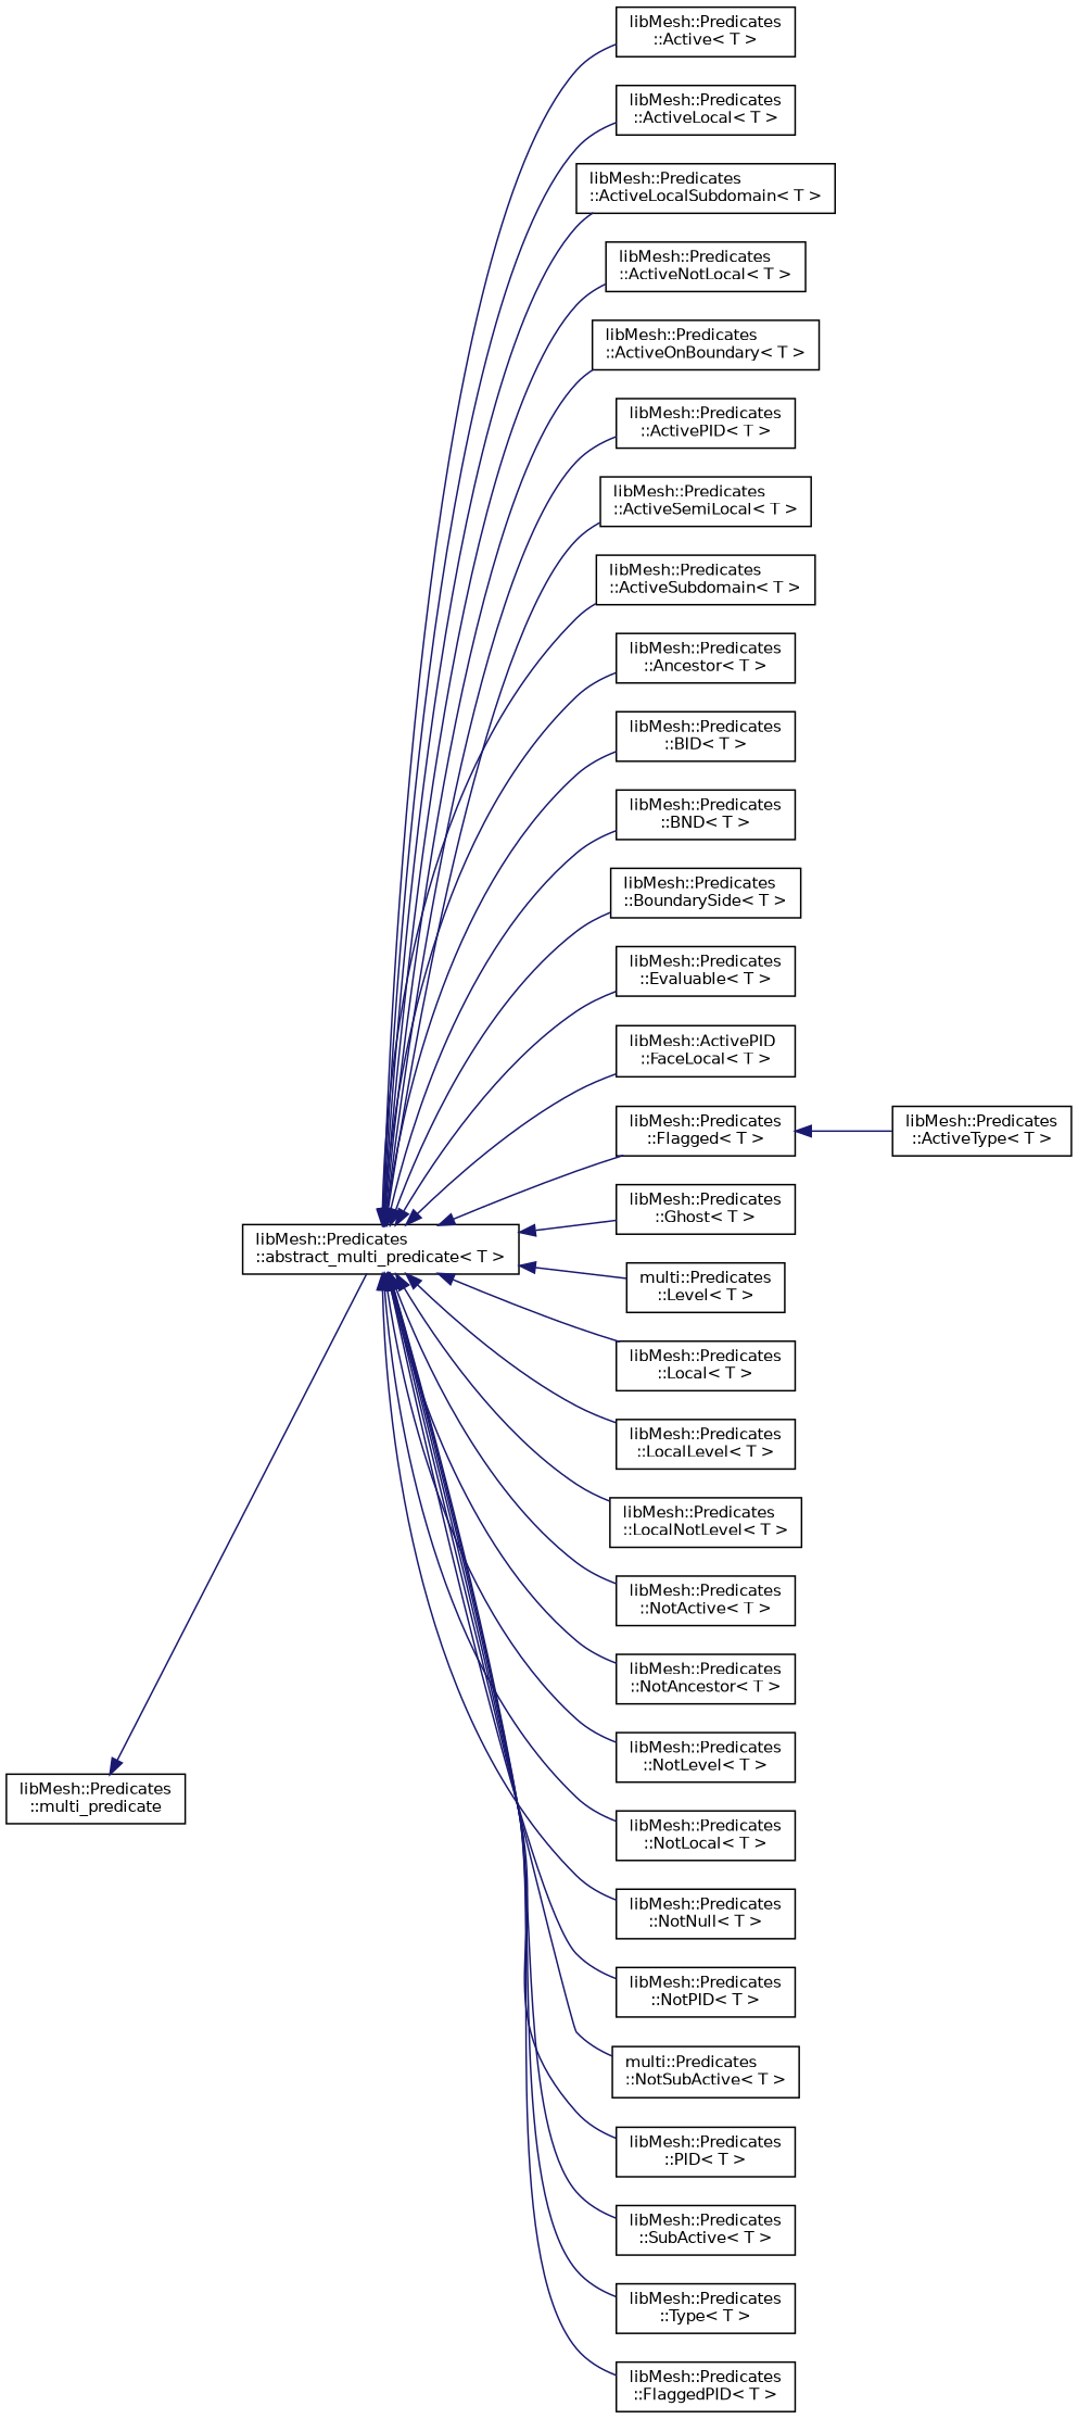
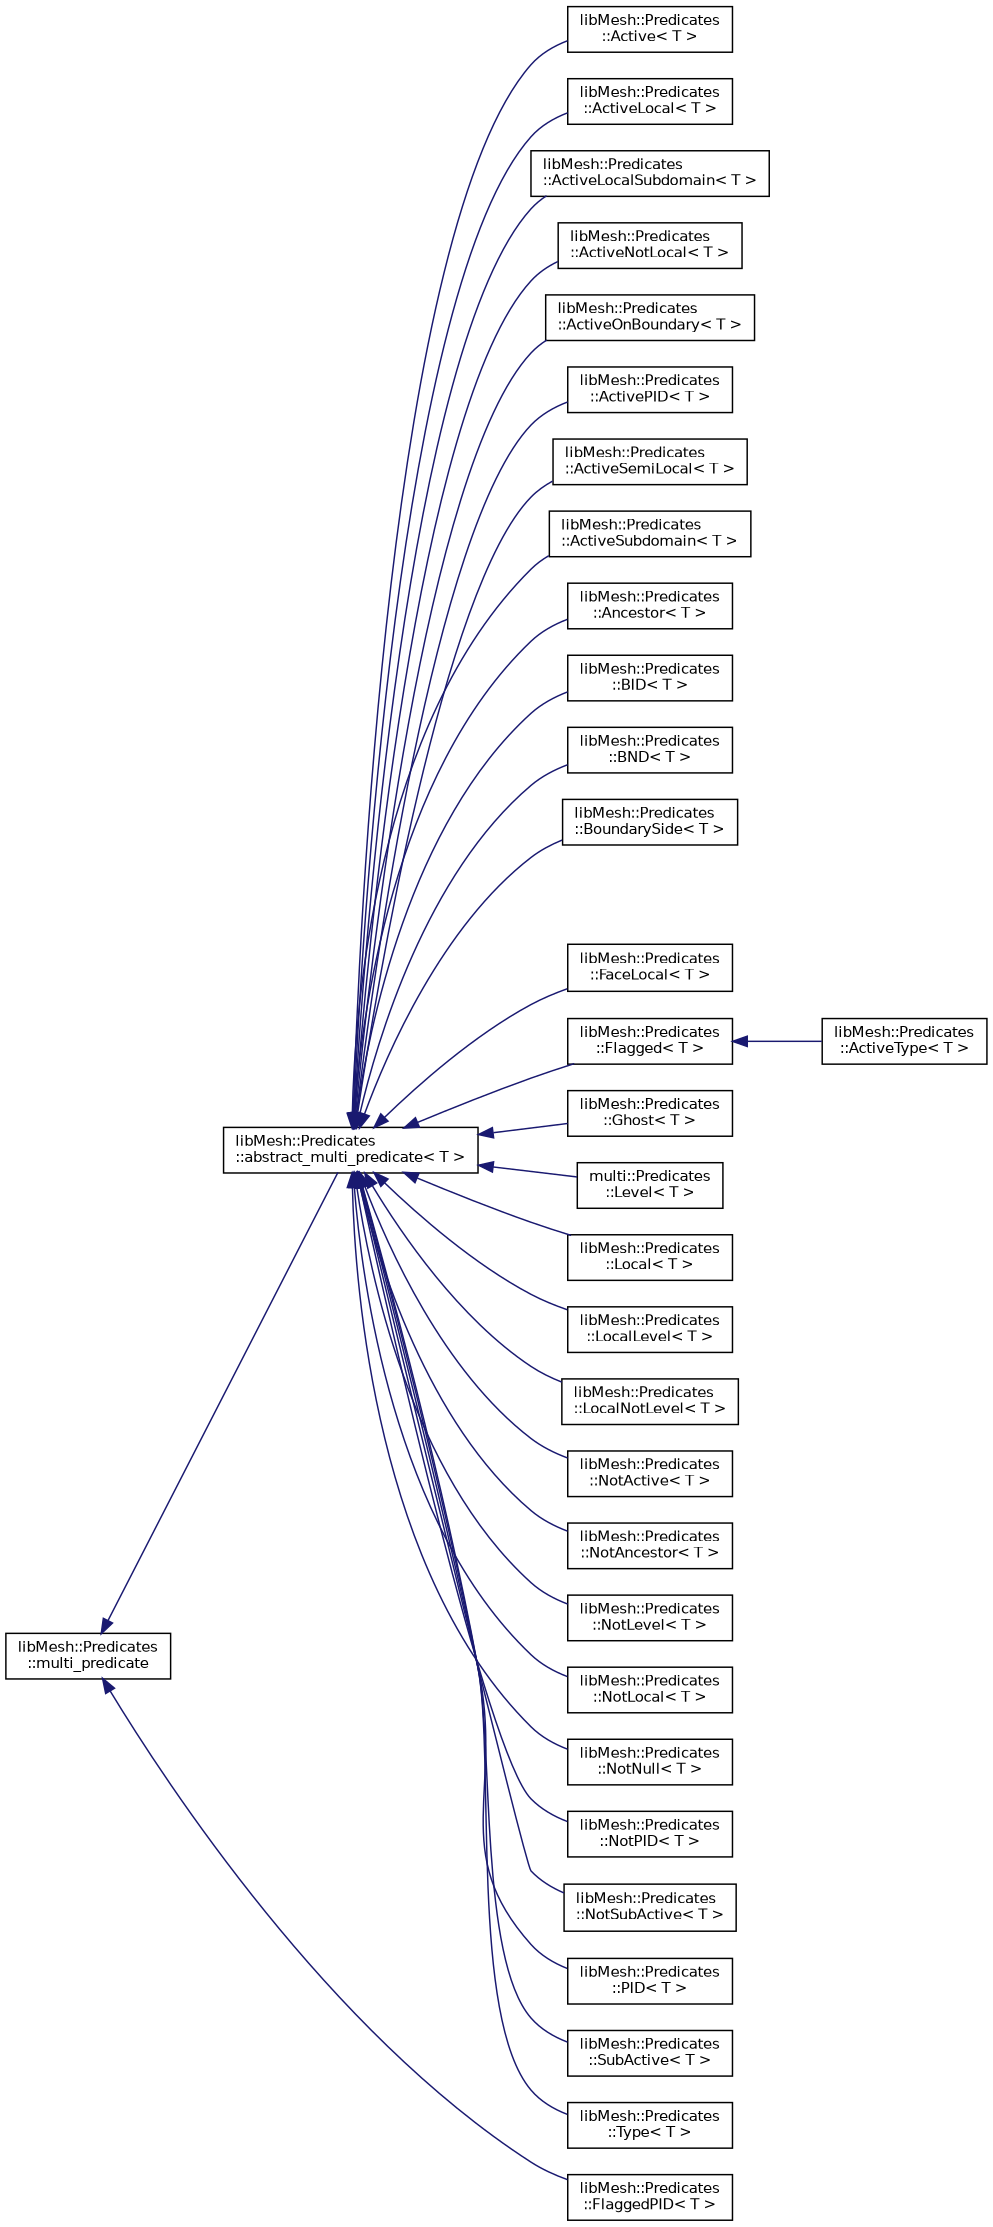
  digraph {
    rankdir=LR
    node [color=black fillcolor=white fontname=Helvetica fontsize=10 shape=record style=filled]
    edge [color=midnightblue dir=back fontname=Helvetica fontsize=10 labelfontname=Helvetica labelfontsize=10 style=solid]
    n1 [height=0.2 label="libMesh::Predicates\l::multi_predicate" width=0.4]
    n2 [height=0.2 label="libMesh::Predicates\l::abstract_multi_predicate\< T \>" width=0.4]
    n3 [height=0.2 label="libMesh::Predicates\l::Active\< T \>" width=0.4]
    n4 [height=0.2 label="libMesh::Predicates\l::ActiveLocal\< T \>" width=0.4]
    n5 [height=0.2 label="libMesh::Predicates\l::ActiveLocalSubdomain\< T \>" width=0.4]
    n6 [height=0.2 label="libMesh::Predicates\l::ActiveNotLocal\< T \>" width=0.4]
    n7 [height=0.2 label="libMesh::Predicates\l::ActiveOnBoundary\< T \>" width=0.4]
    n8 [height=0.2 label="libMesh::Predicates\l::ActivePID\< T \>" width=0.4]
    n9 [height=0.2 label="libMesh::Predicates\l::ActiveSemiLocal\< T \>" width=0.4]
    n10 [height=0.2 label="libMesh::Predicates\l::ActiveSubdomain\< T \>" width=0.4]
    n11 [height=0.2 label="libMesh::Predicates\l::Ancestor\< T \>" width=0.4]
    n12 [height=0.2 label="libMesh::Predicates\l::BID\< T \>" width=0.4]
    n13 [height=0.2 label="libMesh::Predicates\l::BND\< T \>" width=0.4]
    n14 [height=0.2 label="libMesh::Predicates\l::BoundarySide\< T \>" width=0.4]
-   n15 [height=0.2 label="libMesh::Predicates\l::Evaluable\< T \>" width=0.4]
-   n16 [height=0.2 label="libMesh::ActivePID\l::FaceLocal\< T \>" width=0.4]
+   n16 [height=0.2 label="libMesh::Predicates\l::FaceLocal\< T \>" width=0.4]
    n17 [height=0.2 label="libMesh::Predicates\l::Flagged\< T \>" width=0.4]
    n18 [height=0.2 label="libMesh::Predicates\l::FlaggedPID\< T \>" width=0.4]
    n19 [height=0.2 label="libMesh::Predicates\l::Ghost\< T \>" width=0.4]
    n20 [height=0.2 label="multi::Predicates\l::Level\< T \>" width=0.4]
    n21 [height=0.2 label="libMesh::Predicates\l::Local\< T \>" width=0.4]
    n22 [height=0.2 label="libMesh::Predicates\l::LocalLevel\< T \>" width=0.4]
    n23 [height=0.2 label="libMesh::Predicates\l::LocalNotLevel\< T \>" width=0.4]
    n24 [height=0.2 label="libMesh::Predicates\l::NotActive\< T \>" width=0.4]
    n25 [height=0.2 label="libMesh::Predicates\l::NotAncestor\< T \>" width=0.4]
    n26 [height=0.2 label="libMesh::Predicates\l::NotLevel\< T \>" width=0.4]
    n27 [height=0.2 label="libMesh::Predicates\l::NotLocal\< T \>" width=0.4]
    n28 [height=0.2 label="libMesh::Predicates\l::NotNull\< T \>" width=0.4]
    n29 [height=0.2 label="libMesh::Predicates\l::NotPID\< T \>" width=0.4]
-   n30 [height=0.2 label="multi::Predicates\l::NotSubActive\< T \>" width=0.4]
+   n30 [height=0.2 label="libMesh::Predicates\l::NotSubActive\< T \>" width=0.4]
    n31 [height=0.2 label="libMesh::Predicates\l::PID\< T \>" width=0.4]
    n32 [height=0.2 label="libMesh::Predicates\l::SubActive\< T \>" width=0.4]
    n33 [height=0.2 label="libMesh::Predicates\l::Type\< T \>" width=0.4]
    n34 [height=0.2 label="libMesh::Predicates\l::ActiveType\< T \>" width=0.4]
    n1 -> n2
    n2 -> n3
    n2 -> n4
    n2 -> n5
    n2 -> n6
    n2 -> n7
    n2 -> n8
    n2 -> n9
    n2 -> n10
    n2 -> n11
    n2 -> n12
    n2 -> n13
    n2 -> n14
-   n2 -> n15
    n2 -> n16
    n2 -> n17
-   n2 -> n18
+   n1 -> n18
    n2 -> n19
    n2 -> n20
    n2 -> n21
    n2 -> n22
    n2 -> n23
    n2 -> n24
    n2 -> n25
    n2 -> n26
    n2 -> n27
    n2 -> n28
    n2 -> n29
    n2 -> n30
    n2 -> n31
    n2 -> n32
    n2 -> n33
    n17 -> n34
  }
